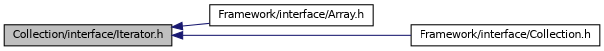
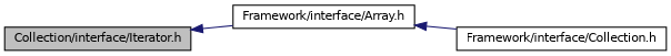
  digraph {
    rankdir=LR
    node [color=black fillcolor=white fontname=Helvetica fontsize=10 shape=record style=filled]
    edge [color=midnightblue dir=back fontname=Helvetica fontsize=10 labelfontname=Helvetica labelfontsize=10 style=solid]
    n1 [fillcolor=grey75 fontcolor=black height=0.2 label="Collection/interface/Iterator.h" width=0.4]
    n2 [height=0.2 label="Framework/interface/Array.h" width=0.4]
    n3 [height=0.2 label="Framework/interface/Collection.h" width=0.4]
    n1 -> n2
-   n1 -> n3
+   n2 -> n3
  }
